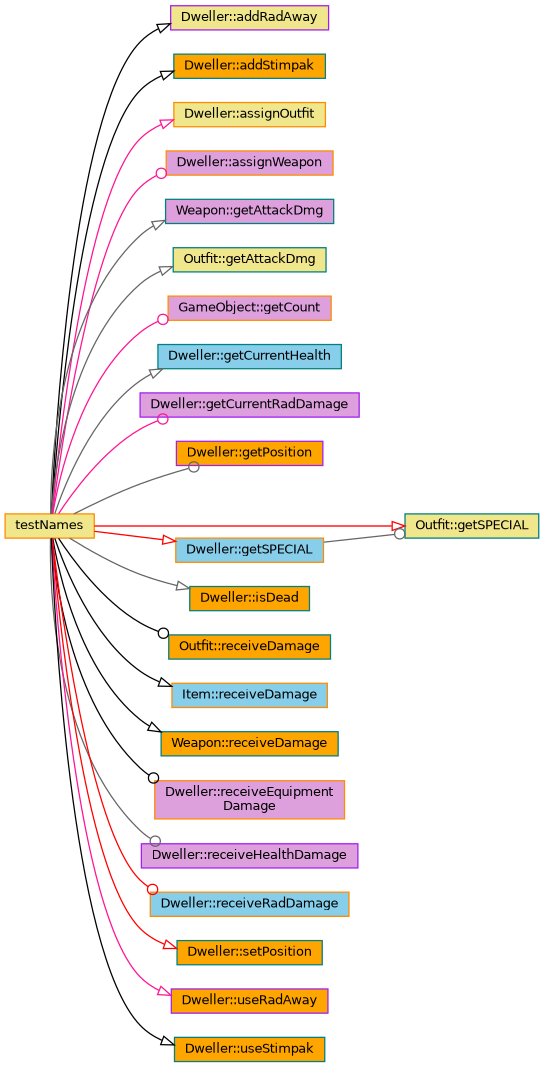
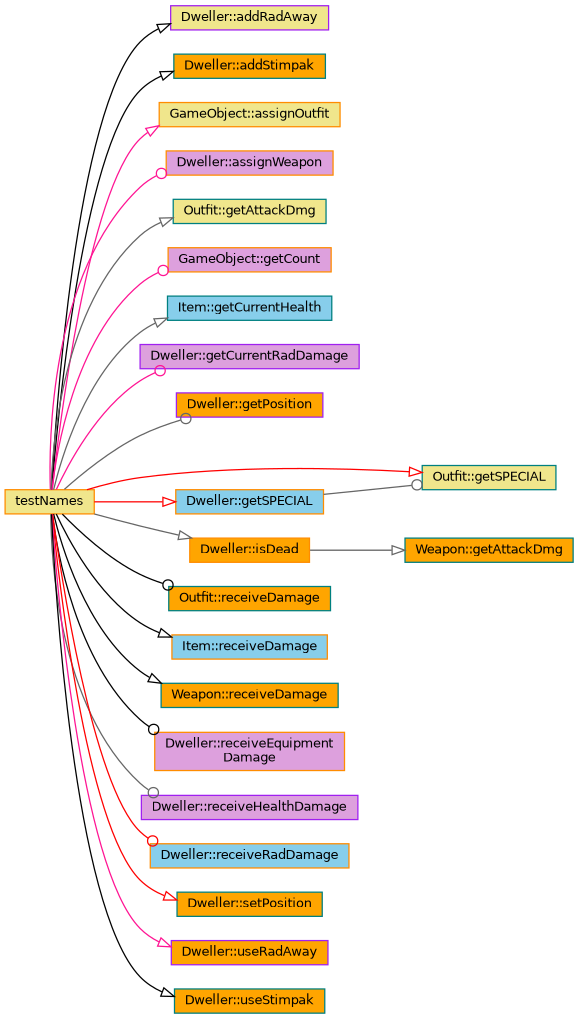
  digraph {
    rankdir=LR
    node [color=teal fillcolor=orange fontname=Helvetica fontsize=10 shape=record style=filled]
    edge [arrowhead=onormal color=black fontname=Helvetica fontsize=10 labelfontname=Helvetica labelfontsize=10 style=solid]
    n1 [color=darkorange fillcolor=khaki fontcolor=black height=0.2 label=testNames width=0.4]
    n2 [color=purple fillcolor=khaki height=0.2 label="Dweller::addRadAway" width=0.4]
    n3 [height=0.2 label="Dweller::addStimpak" width=0.4]
-   n4 [color=darkorange fillcolor=khaki height=0.2 label="Dweller::assignOutfit" width=0.4]
+   n4 [color=darkorange fillcolor=khaki height=0.2 label="GameObject::assignOutfit" width=0.4]
    n5 [color=darkorange fillcolor=plum height=0.2 label="Dweller::assignWeapon" width=0.4]
-   n6 [fillcolor=plum height=0.2 label="Weapon::getAttackDmg" width=0.4]
+   n6 [height=0.2 label="Weapon::getAttackDmg" width=0.4]
    n7 [fillcolor=khaki height=0.2 label="Outfit::getAttackDmg" width=0.4]
    n8 [color=darkorange fillcolor=plum height=0.2 label="GameObject::getCount" width=0.4]
-   n9 [fillcolor=skyblue height=0.2 label="Dweller::getCurrentHealth" width=0.4]
+   n9 [fillcolor=skyblue height=0.2 label="Item::getCurrentHealth" width=0.4]
    n10 [color=purple fillcolor=plum height=0.2 label="Dweller::getCurrentRadDamage" width=0.4]
    n11 [color=purple height=0.2 label="Dweller::getPosition" width=0.4]
    n12 [fillcolor=khaki height=0.2 label="Outfit::getSPECIAL" width=0.4]
    n13 [color=darkorange fillcolor=skyblue height=0.2 label="Dweller::getSPECIAL" width=0.4]
-   n14 [height=0.2 label="Dweller::isDead" width=0.4]
+   n14 [color=darkorange height=0.2 label="Dweller::isDead" width=0.4]
    n15 [height=0.2 label="Outfit::receiveDamage" width=0.4]
    n16 [color=darkorange fillcolor=skyblue height=0.2 label="Item::receiveDamage" width=0.4]
    n17 [height=0.2 label="Weapon::receiveDamage" width=0.4]
    n18 [color=darkorange fillcolor=plum height=0.2 label="Dweller::receiveEquipment\lDamage" width=0.4]
    n19 [color=purple fillcolor=plum height=0.2 label="Dweller::receiveHealthDamage" width=0.4]
    n20 [color=darkorange fillcolor=skyblue height=0.2 label="Dweller::receiveRadDamage" width=0.4]
    n21 [height=0.2 label="Dweller::setPosition" width=0.4]
    n22 [color=purple height=0.2 label="Dweller::useRadAway" width=0.4]
    n23 [height=0.2 label="Dweller::useStimpak" width=0.4]
    n1 -> n2
    n1 -> n3
    n1 -> n4 [color=deeppink]
    n1 -> n5 [arrowhead=odot color=deeppink]
-   n1 -> n6 [color=gray40]
+   n14 -> n6 [color=gray40]
    n1 -> n7 [color=gray40]
    n1 -> n8 [arrowhead=odot color=deeppink]
    n1 -> n9 [color=gray40]
    n1 -> n10 [arrowhead=odot color=deeppink]
    n1 -> n11 [arrowhead=odot color=gray40]
    n1 -> n12 [color=red]
    n1 -> n13 [color=red]
    n1 -> n14 [color=gray40]
    n1 -> n15 [arrowhead=odot]
    n1 -> n16
    n1 -> n17
    n1 -> n18 [arrowhead=odot]
    n1 -> n19 [arrowhead=odot color=gray40]
    n1 -> n20 [arrowhead=odot color=red]
    n1 -> n21 [color=red]
    n1 -> n22 [color=deeppink]
    n1 -> n23
    n13 -> n12 [arrowhead=odot color=gray40]
  }
